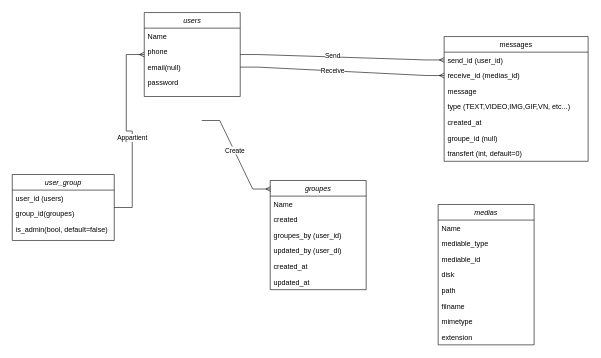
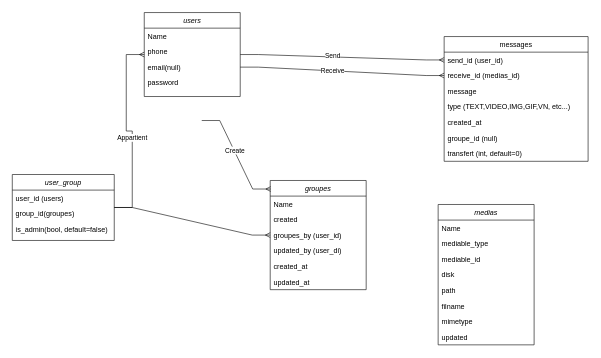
  <mxCell id="0" />
  <mxCell id="1" parent="0" />
  <mxCell id="2" value="users" style="swimlane;fontStyle=2;align=center;verticalAlign=top;childLayout=stackLayout;horizontal=1;startSize=26;horizontalStack=0;resizeParent=1;resizeLast=0;collapsible=1;marginBottom=0;rounded=0;shadow=0;strokeWidth=1;" parent="1" vertex="1"><mxGeometry x="240" y="20" width="160" height="140" as="geometry"><mxRectangle x="230" y="140" width="160" height="26" as="alternateBounds" /></mxGeometry></mxCell>
  <mxCell id="3" value="Name" style="text;align=left;verticalAlign=top;spacingLeft=4;spacingRight=4;overflow=hidden;rotatable=0;points=[[0,0.5],[1,0.5]];portConstraint=eastwest;" parent="2" vertex="1"><mxGeometry y="26" width="160" height="26" as="geometry" /></mxCell>
  <mxCell id="4" value="phone" style="text;align=left;verticalAlign=top;spacingLeft=4;spacingRight=4;overflow=hidden;rotatable=0;points=[[0,0.5],[1,0.5]];portConstraint=eastwest;rounded=0;shadow=0;html=0;" parent="2" vertex="1"><mxGeometry y="52" width="160" height="26" as="geometry" /></mxCell>
  <mxCell id="5" value="email(null)" style="text;align=left;verticalAlign=top;spacingLeft=4;spacingRight=4;overflow=hidden;rotatable=0;points=[[0,0.5],[1,0.5]];portConstraint=eastwest;rounded=0;shadow=0;html=0;" parent="2" vertex="1"><mxGeometry y="78" width="160" height="26" as="geometry" /></mxCell>
  <mxCell id="6" value="password" style="text;align=left;verticalAlign=top;spacingLeft=4;spacingRight=4;overflow=hidden;rotatable=0;points=[[0,0.5],[1,0.5]];portConstraint=eastwest;rounded=0;shadow=0;html=0;" parent="2" vertex="1"><mxGeometry y="104" width="160" height="26" as="geometry" /></mxCell>
  <mxCell id="7" value="messages" style="swimlane;fontStyle=0;align=center;verticalAlign=top;childLayout=stackLayout;horizontal=1;startSize=26;horizontalStack=0;resizeParent=1;resizeLast=0;collapsible=1;marginBottom=0;rounded=0;shadow=0;strokeWidth=1;" parent="1" vertex="1"><mxGeometry x="740" y="60" width="240" height="208" as="geometry"><mxRectangle x="550" y="140" width="160" height="26" as="alternateBounds" /></mxGeometry></mxCell>
  <mxCell id="8" value="send_id (user_id)" style="text;align=left;verticalAlign=top;spacingLeft=4;spacingRight=4;overflow=hidden;rotatable=0;points=[[0,0.5],[1,0.5]];portConstraint=eastwest;" parent="7" vertex="1"><mxGeometry y="26" width="240" height="26" as="geometry" /></mxCell>
  <mxCell id="9" value="receive_id (medias_id)" style="text;align=left;verticalAlign=top;spacingLeft=4;spacingRight=4;overflow=hidden;rotatable=0;points=[[0,0.5],[1,0.5]];portConstraint=eastwest;rounded=0;shadow=0;html=0;" parent="7" vertex="1"><mxGeometry y="52" width="240" height="26" as="geometry" /></mxCell>
  <mxCell id="10" value="message" style="text;align=left;verticalAlign=top;spacingLeft=4;spacingRight=4;overflow=hidden;rotatable=0;points=[[0,0.5],[1,0.5]];portConstraint=eastwest;rounded=0;shadow=0;html=0;" parent="7" vertex="1"><mxGeometry y="78" width="240" height="26" as="geometry" /></mxCell>
  <mxCell id="11" value="type (TEXT,VIDEO,IMG,GIF,VN, etc...)" style="text;align=left;verticalAlign=top;spacingLeft=4;spacingRight=4;overflow=hidden;rotatable=0;points=[[0,0.5],[1,0.5]];portConstraint=eastwest;rounded=0;shadow=0;html=0;" parent="7" vertex="1"><mxGeometry y="104" width="240" height="26" as="geometry" /></mxCell>
  <mxCell id="12" value="created_at" style="text;align=left;verticalAlign=top;spacingLeft=4;spacingRight=4;overflow=hidden;rotatable=0;points=[[0,0.5],[1,0.5]];portConstraint=eastwest;rounded=0;shadow=0;html=0;" parent="7" vertex="1"><mxGeometry y="130" width="240" height="26" as="geometry" /></mxCell>
  <mxCell id="13" value="groupe_id (null)" style="text;align=left;verticalAlign=top;spacingLeft=4;spacingRight=4;overflow=hidden;rotatable=0;points=[[0,0.5],[1,0.5]];portConstraint=eastwest;rounded=0;shadow=0;html=0;" parent="7" vertex="1"><mxGeometry y="156" width="240" height="26" as="geometry" /></mxCell>
  <mxCell id="14" value="transfert (int, default=0)" style="text;align=left;verticalAlign=top;spacingLeft=4;spacingRight=4;overflow=hidden;rotatable=0;points=[[0,0.5],[1,0.5]];portConstraint=eastwest;rounded=0;shadow=0;html=0;" parent="7" vertex="1"><mxGeometry y="182" width="240" height="26" as="geometry" /></mxCell>
  <mxCell id="15" value="" style="edgeStyle=entityRelationEdgeStyle;fontSize=12;html=1;endArrow=ERmany;rounded=0;" parent="1" source="2" target="8" edge="1"><mxGeometry width="100" height="100" relative="1" as="geometry"><mxPoint x="430" y="520" as="sourcePoint" /><mxPoint x="530" y="420" as="targetPoint" /></mxGeometry></mxCell>
  <mxCell id="16" value="Send" style="edgeLabel;html=1;align=center;verticalAlign=middle;resizable=0;points=[];" parent="15" vertex="1" connectable="0"><mxGeometry x="-0.093" y="1" relative="1" as="geometry"><mxPoint as="offset" /></mxGeometry></mxCell>
  <mxCell id="17" value="" style="edgeStyle=entityRelationEdgeStyle;fontSize=12;html=1;endArrow=ERmany;rounded=0;entryX=0;entryY=0.5;entryDx=0;entryDy=0;" parent="1" source="5" target="9" edge="1"><mxGeometry width="100" height="100" relative="1" as="geometry"><mxPoint x="390" y="110" as="sourcePoint" /><mxPoint x="730" y="145" as="targetPoint" /></mxGeometry></mxCell>
  <mxCell id="18" value="Receive" style="edgeLabel;html=1;align=center;verticalAlign=middle;resizable=0;points=[];" parent="17" vertex="1" connectable="0"><mxGeometry x="-0.093" y="1" relative="1" as="geometry"><mxPoint as="offset" /></mxGeometry></mxCell>
  <mxCell id="19" value="groupes" style="swimlane;fontStyle=2;align=center;verticalAlign=top;childLayout=stackLayout;horizontal=1;startSize=26;horizontalStack=0;resizeParent=1;resizeLast=0;collapsible=1;marginBottom=0;rounded=0;shadow=0;strokeWidth=1;" parent="1" vertex="1"><mxGeometry x="450" y="300" width="160" height="182" as="geometry"><mxRectangle x="230" y="140" width="160" height="26" as="alternateBounds" /></mxGeometry></mxCell>
  <mxCell id="20" value="Name" style="text;align=left;verticalAlign=top;spacingLeft=4;spacingRight=4;overflow=hidden;rotatable=0;points=[[0,0.5],[1,0.5]];portConstraint=eastwest;" parent="19" vertex="1"><mxGeometry y="26" width="160" height="26" as="geometry" /></mxCell>
  <mxCell id="21" value="created" style="text;align=left;verticalAlign=top;spacingLeft=4;spacingRight=4;overflow=hidden;rotatable=0;points=[[0,0.5],[1,0.5]];portConstraint=eastwest;rounded=0;shadow=0;html=0;" parent="19" vertex="1"><mxGeometry y="52" width="160" height="26" as="geometry" /></mxCell>
  <mxCell id="22" value="groupes_by (user_id)" style="text;align=left;verticalAlign=top;spacingLeft=4;spacingRight=4;overflow=hidden;rotatable=0;points=[[0,0.5],[1,0.5]];portConstraint=eastwest;rounded=0;shadow=0;html=0;" parent="19" vertex="1"><mxGeometry y="78" width="160" height="26" as="geometry" /></mxCell>
  <mxCell id="23" value="updated_by (user_di)" style="text;align=left;verticalAlign=top;spacingLeft=4;spacingRight=4;overflow=hidden;rotatable=0;points=[[0,0.5],[1,0.5]];portConstraint=eastwest;rounded=0;shadow=0;html=0;" parent="19" vertex="1"><mxGeometry y="104" width="160" height="26" as="geometry" /></mxCell>
  <mxCell id="24" value="created_at" style="text;align=left;verticalAlign=top;spacingLeft=4;spacingRight=4;overflow=hidden;rotatable=0;points=[[0,0.5],[1,0.5]];portConstraint=eastwest;rounded=0;shadow=0;html=0;" parent="19" vertex="1"><mxGeometry y="130" width="160" height="26" as="geometry" /></mxCell>
  <mxCell id="25" value="updated_at" style="text;align=left;verticalAlign=top;spacingLeft=4;spacingRight=4;overflow=hidden;rotatable=0;points=[[0,0.5],[1,0.5]];portConstraint=eastwest;rounded=0;shadow=0;html=0;" parent="19" vertex="1"><mxGeometry y="156" width="160" height="26" as="geometry" /></mxCell>
  <mxCell id="26" value="" style="edgeStyle=entityRelationEdgeStyle;fontSize=12;html=1;endArrow=ERmany;rounded=0;exitX=0.5;exitY=1;exitDx=0;exitDy=0;entryX=0.005;entryY=0.078;entryDx=0;entryDy=0;entryPerimeter=0;" parent="1" target="19" edge="1"><mxGeometry width="100" height="100" relative="1" as="geometry"><mxPoint x="335.84" y="200" as="sourcePoint" /><mxPoint x="440" y="365.834" as="targetPoint" /></mxGeometry></mxCell>
  <mxCell id="27" value="Create" style="edgeLabel;html=1;align=center;verticalAlign=middle;resizable=0;points=[];" parent="26" vertex="1" connectable="0"><mxGeometry x="-0.093" y="1" relative="1" as="geometry"><mxPoint as="offset" /></mxGeometry></mxCell>
  <mxCell id="28" value="user_group" style="swimlane;fontStyle=2;align=center;verticalAlign=top;childLayout=stackLayout;horizontal=1;startSize=26;horizontalStack=0;resizeParent=1;resizeLast=0;collapsible=1;marginBottom=0;rounded=0;shadow=0;strokeWidth=1;" parent="1" vertex="1"><mxGeometry x="20" y="290" width="170" height="110" as="geometry"><mxRectangle x="230" y="140" width="160" height="26" as="alternateBounds" /></mxGeometry></mxCell>
  <mxCell id="29" value="user_id (users)" style="text;align=left;verticalAlign=top;spacingLeft=4;spacingRight=4;overflow=hidden;rotatable=0;points=[[0,0.5],[1,0.5]];portConstraint=eastwest;" parent="28" vertex="1"><mxGeometry y="26" width="170" height="26" as="geometry" /></mxCell>
  <mxCell id="30" value="group_id(groupes)" style="text;align=left;verticalAlign=top;spacingLeft=4;spacingRight=4;overflow=hidden;rotatable=0;points=[[0,0.5],[1,0.5]];portConstraint=eastwest;rounded=0;shadow=0;html=0;" parent="28" vertex="1"><mxGeometry y="52" width="170" height="26" as="geometry" /></mxCell>
  <mxCell id="31" value="is_admin(bool, default=false)" style="text;align=left;verticalAlign=top;spacingLeft=4;spacingRight=4;overflow=hidden;rotatable=0;points=[[0,0.5],[1,0.5]];portConstraint=eastwest;rounded=0;shadow=0;html=0;" parent="28" vertex="1"><mxGeometry y="78" width="170" height="26" as="geometry" /></mxCell>
  <mxCell id="32" value="" style="edgeStyle=entityRelationEdgeStyle;fontSize=12;html=1;endArrow=ERmany;rounded=0;" parent="1" source="28" target="2" edge="1"><mxGeometry width="100" height="100" relative="1" as="geometry"><mxPoint x="80" y="103.08" as="sourcePoint" /><mxPoint x="184.16" y="268.914" as="targetPoint" /></mxGeometry></mxCell>
  <mxCell id="33" value="Appartient" style="edgeLabel;html=1;align=center;verticalAlign=middle;resizable=0;points=[];" parent="32" vertex="1" connectable="0"><mxGeometry x="-0.093" y="1" relative="1" as="geometry"><mxPoint as="offset" /></mxGeometry></mxCell>
+ <mxCell id="34" value="" style="edgeStyle=entityRelationEdgeStyle;fontSize=12;html=1;endArrow=ERmany;rounded=0;" parent="1" source="28" target="19" edge="1"><mxGeometry width="100" height="100" relative="1" as="geometry"><mxPoint x="160" y="350" as="sourcePoint" /><mxPoint x="270" y="140" as="targetPoint" /></mxGeometry></mxCell>
  <mxCell id="35" value="medias" style="swimlane;fontStyle=2;align=center;verticalAlign=top;childLayout=stackLayout;horizontal=1;startSize=26;horizontalStack=0;resizeParent=1;resizeLast=0;collapsible=1;marginBottom=0;rounded=0;shadow=0;strokeWidth=1;" parent="1" vertex="1"><mxGeometry x="730" y="340" width="160" height="234" as="geometry"><mxRectangle x="230" y="140" width="160" height="26" as="alternateBounds" /></mxGeometry></mxCell>
  <mxCell id="36" value="Name" style="text;align=left;verticalAlign=top;spacingLeft=4;spacingRight=4;overflow=hidden;rotatable=0;points=[[0,0.5],[1,0.5]];portConstraint=eastwest;" parent="35" vertex="1"><mxGeometry y="26" width="160" height="26" as="geometry" /></mxCell>
  <mxCell id="37" value="mediable_type" style="text;align=left;verticalAlign=top;spacingLeft=4;spacingRight=4;overflow=hidden;rotatable=0;points=[[0,0.5],[1,0.5]];portConstraint=eastwest;rounded=0;shadow=0;html=0;" parent="35" vertex="1"><mxGeometry y="52" width="160" height="26" as="geometry" /></mxCell>
  <mxCell id="38" value="mediable_id" style="text;align=left;verticalAlign=top;spacingLeft=4;spacingRight=4;overflow=hidden;rotatable=0;points=[[0,0.5],[1,0.5]];portConstraint=eastwest;rounded=0;shadow=0;html=0;" parent="35" vertex="1"><mxGeometry y="78" width="160" height="26" as="geometry" /></mxCell>
  <mxCell id="39" value="disk    " style="text;align=left;verticalAlign=top;spacingLeft=4;spacingRight=4;overflow=hidden;rotatable=0;points=[[0,0.5],[1,0.5]];portConstraint=eastwest;rounded=0;shadow=0;html=0;" parent="35" vertex="1"><mxGeometry y="104" width="160" height="26" as="geometry" /></mxCell>
  <mxCell id="40" value="path" style="text;align=left;verticalAlign=top;spacingLeft=4;spacingRight=4;overflow=hidden;rotatable=0;points=[[0,0.5],[1,0.5]];portConstraint=eastwest;rounded=0;shadow=0;html=0;" parent="35" vertex="1"><mxGeometry y="130" width="160" height="26" as="geometry" /></mxCell>
  <mxCell id="41" value="filname" style="text;align=left;verticalAlign=top;spacingLeft=4;spacingRight=4;overflow=hidden;rotatable=0;points=[[0,0.5],[1,0.5]];portConstraint=eastwest;rounded=0;shadow=0;html=0;" parent="35" vertex="1"><mxGeometry y="156" width="160" height="26" as="geometry" /></mxCell>
  <mxCell id="42" value="mimetype" style="text;align=left;verticalAlign=top;spacingLeft=4;spacingRight=4;overflow=hidden;rotatable=0;points=[[0,0.5],[1,0.5]];portConstraint=eastwest;rounded=0;shadow=0;html=0;" parent="35" vertex="1"><mxGeometry y="182" width="160" height="26" as="geometry" /></mxCell>
- <mxCell id="43" value="extension" style="text;align=left;verticalAlign=top;spacingLeft=4;spacingRight=4;overflow=hidden;rotatable=0;points=[[0,0.5],[1,0.5]];portConstraint=eastwest;rounded=0;shadow=0;html=0;" parent="35" vertex="1"><mxGeometry y="208" width="160" height="26" as="geometry" /></mxCell>
+ <mxCell id="43" value="updated" style="text;align=left;verticalAlign=top;spacingLeft=4;spacingRight=4;overflow=hidden;rotatable=0;points=[[0,0.5],[1,0.5]];portConstraint=eastwest;rounded=0;shadow=0;html=0;" parent="35" vertex="1"><mxGeometry y="208" width="160" height="26" as="geometry" /></mxCell>
